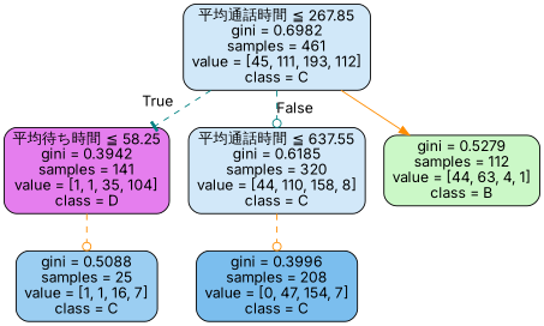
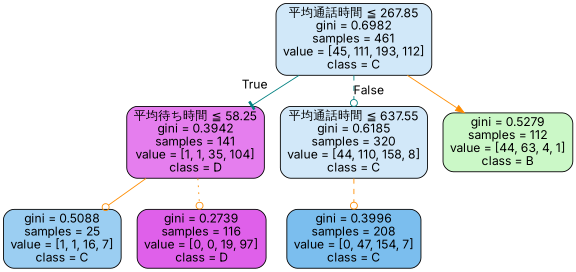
  digraph {
    fontname=Inter
    node [color=black fontname=Inter shape=box style="filled, rounded"]
    edge [arrowhead=odot color=darkorange fontname=Inter style=solid]
    n1 [fillcolor="#399de53b" label=<平均通話時間 ≦ 267.85<br/>gini = 0.6982<br/>samples = 461<br/>value = [45, 111, 193, 112]<br/>class = C>]
    n2 [fillcolor="#d739e5a6" label=<平均待ち時間 ≦ 58.25<br/>gini = 0.3942<br/>samples = 141<br/>value = [1, 1, 35, 104]<br/>class = D>]
    n3 [fillcolor="#399de53a" label=<平均通話時間 ≦ 637.55<br/>gini = 0.6185<br/>samples = 320<br/>value = [44, 110, 158, 8]<br/>class = C>]
    n4 [fillcolor="#47e53947" label=<gini = 0.5279<br/>samples = 112<br/>value = [44, 63, 4, 1]<br/>class = B>]
    n5 [fillcolor="#399de580" label=<gini = 0.5088<br/>samples = 25<br/>value = [1, 1, 16, 7]<br/>class = C>]
+   n6 [fillcolor="#d739e5cd" label=<gini = 0.2739<br/>samples = 116<br/>value = [0, 0, 19, 97]<br/>class = D>]
    n7 [fillcolor="#399de5a9" label=<gini = 0.3996<br/>samples = 208<br/>value = [0, 47, 154, 7]<br/>class = C>]
-   n1 -> n2 [arrowhead=tee color=teal headlabel=True labelangle=45 labeldistance=2.5 style=dashed]
+   n1 -> n2 [arrowhead=tee color=teal headlabel=True labelangle=45 labeldistance=2.5]
    n1 -> n3 [color=teal headlabel=False labelangle=-45 labeldistance=2.5 style=dashed]
    n1 -> n4 [arrowhead=normal]
-   n2 -> n5 [style=dashed]
+   n2 -> n5
+   n2 -> n6 [style=dotted]
    n3 -> n7 [style=dashed]
  }
